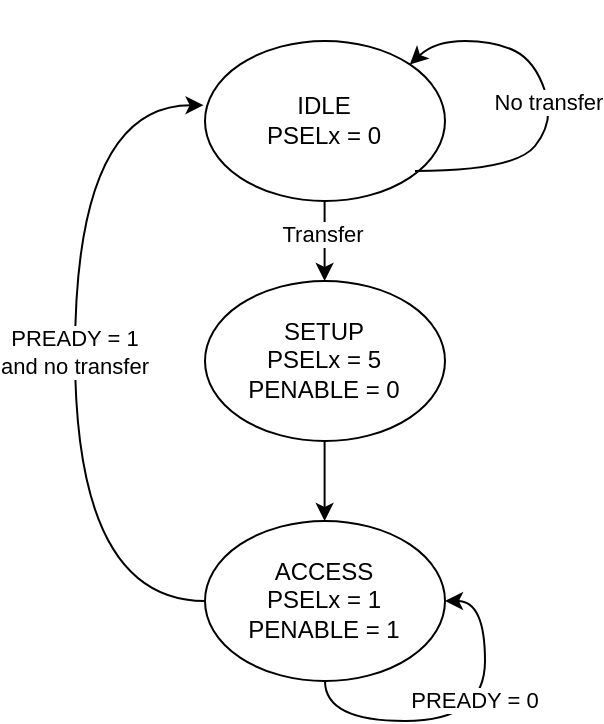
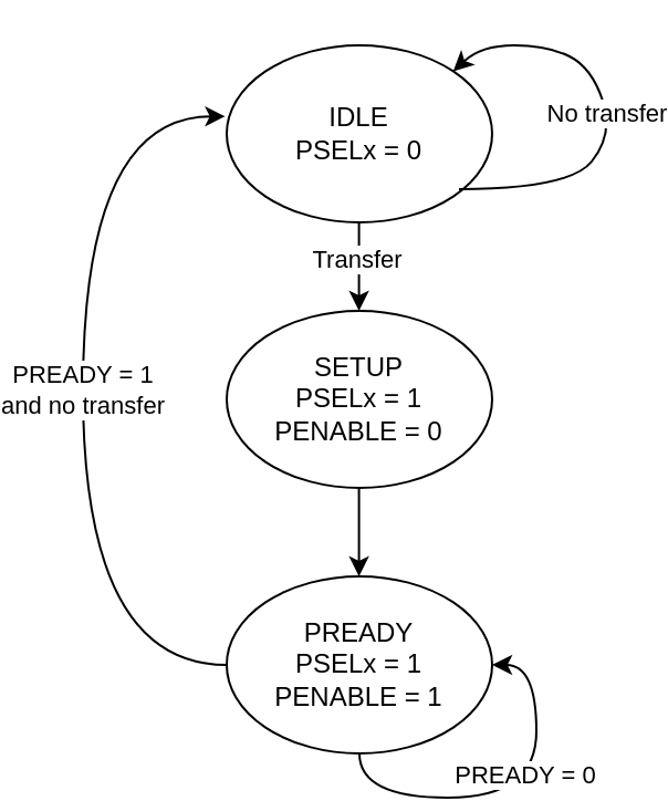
  <mxCell id="0" />
  <mxCell id="1" parent="0" />
  <mxCell id="2" value="IDLE&lt;br&gt;PSELx = 0" style="ellipse;whiteSpace=wrap;html=1;" vertex="1" parent="1"><mxGeometry x="85" y="20" width="120" height="80" as="geometry" /></mxCell>
- <mxCell id="3" value="SETUP&lt;br&gt;PSELx = 5&lt;br&gt;PENABLE = 0" style="ellipse;whiteSpace=wrap;html=1;" vertex="1" parent="1"><mxGeometry x="85" y="140" width="120" height="80" as="geometry" /></mxCell>
+ <mxCell id="3" value="SETUP&lt;br&gt;PSELx = 1&lt;br&gt;PENABLE = 0" style="ellipse;whiteSpace=wrap;html=1;" vertex="1" parent="1"><mxGeometry x="85" y="140" width="120" height="80" as="geometry" /></mxCell>
  <mxCell id="4" value="" style="endArrow=classic;html=1;rounded=0;" edge="1" parent="1"><mxGeometry width="50" height="50" relative="1" as="geometry"><mxPoint x="144.8" y="100" as="sourcePoint" /><mxPoint x="144.8" y="140" as="targetPoint" /></mxGeometry></mxCell>
  <mxCell id="5" value="Transfer" style="edgeLabel;html=1;align=center;verticalAlign=middle;resizable=0;points=[];" vertex="1" connectable="0" parent="4"><mxGeometry x="-0.207" y="-1" relative="1" as="geometry"><mxPoint as="offset" /></mxGeometry></mxCell>
  <mxCell id="6" value="" style="endArrow=classic;html=1;rounded=0;" edge="1" parent="1"><mxGeometry width="50" height="50" relative="1" as="geometry"><mxPoint x="144.8" y="220" as="sourcePoint" /><mxPoint x="144.8" y="260" as="targetPoint" /></mxGeometry></mxCell>
  <mxCell id="7" value="PREADY = 1&lt;br&gt;and no transfer" style="edgeStyle=orthogonalEdgeStyle;curved=1;rounded=0;orthogonalLoop=1;jettySize=auto;html=1;exitX=0;exitY=0.5;exitDx=0;exitDy=0;entryX=-0.006;entryY=0.401;entryDx=0;entryDy=0;entryPerimeter=0;" edge="1" parent="1" source="8" target="2"><mxGeometry relative="1" as="geometry"><Array as="points"><mxPoint x="20" y="300" /><mxPoint x="20" y="52" /></Array></mxGeometry></mxCell>
- <mxCell id="8" value="ACCESS&lt;br&gt;PSELx = 1&lt;br&gt;PENABLE = 1" style="ellipse;whiteSpace=wrap;html=1;" vertex="1" parent="1"><mxGeometry x="85" y="260" width="120" height="80" as="geometry" /></mxCell>
+ <mxCell id="8" value="PREADY&lt;br&gt;PSELx = 1&lt;br&gt;PENABLE = 1" style="ellipse;whiteSpace=wrap;html=1;" vertex="1" parent="1"><mxGeometry x="85" y="260" width="120" height="80" as="geometry" /></mxCell>
  <mxCell id="9" value="No transfer" style="curved=1;endArrow=classic;html=1;rounded=0;entryX=1;entryY=0;entryDx=0;entryDy=0;" edge="1" parent="1" target="2"><mxGeometry width="50" height="50" relative="1" as="geometry"><mxPoint x="190" y="85" as="sourcePoint" /><mxPoint x="240" y="35" as="targetPoint" /><Array as="points"><mxPoint x="240" y="85" /><mxPoint x="260" y="60" /><mxPoint x="250" y="30" /><mxPoint x="230" y="20" /><mxPoint x="200" y="20" /></Array></mxGeometry></mxCell>
  <mxCell id="10" value="PREADY = 0" style="edgeStyle=orthogonalEdgeStyle;curved=1;rounded=0;orthogonalLoop=1;jettySize=auto;html=1;exitX=0.5;exitY=1;exitDx=0;exitDy=0;entryX=1;entryY=0.5;entryDx=0;entryDy=0;" edge="1" parent="1" source="8" target="8"><mxGeometry x="0.222" y="5" relative="1" as="geometry"><mxPoint as="offset" /></mxGeometry></mxCell>
